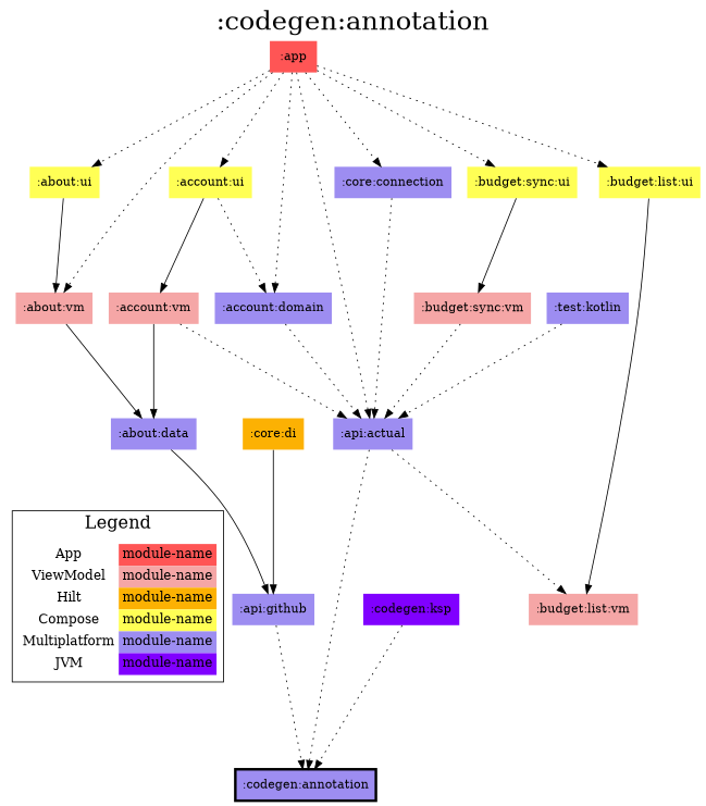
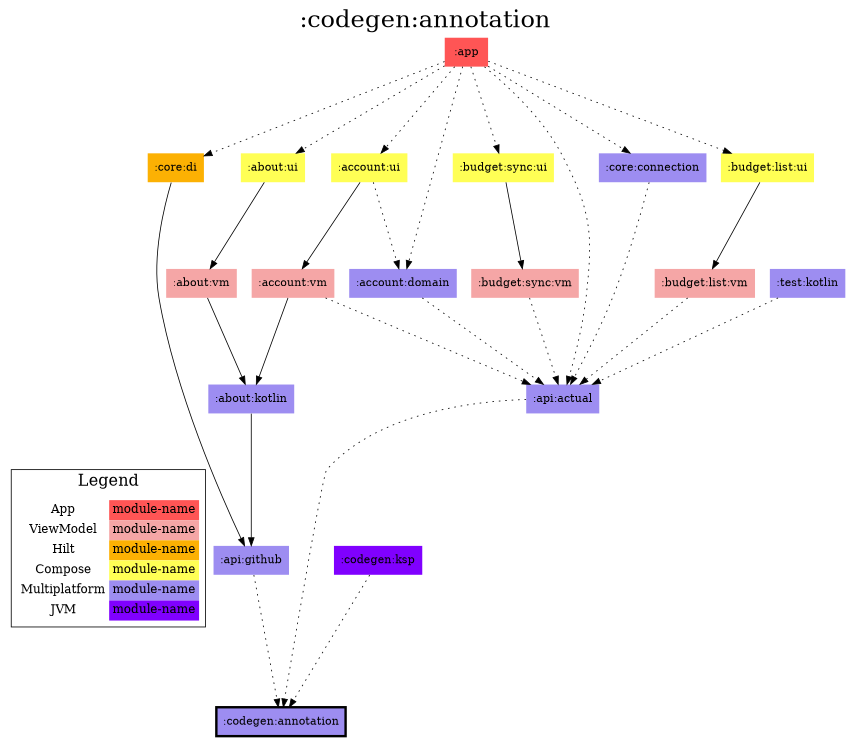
  digraph {
    fontsize=30
    label=":codegen:annotation"
    labelloc=t
    rankdir=TB
    ranksep=1.5
    node [fillcolor="#9D8DF1" shape=none style=filled]
    edge [dir=forward style=dotted]
    ":codegen:annotation" [color=black penwidth=3 shape=box]
    n2 [fillcolor="#FFFFFF" fontsize=15 label=< <TABLE BORDER="0" CELLBORDER="0" CELLSPACING="0" CELLPADDING="4"> <TR><TD>App</TD><TD BGCOLOR="#FF5555">module-name</TD></TR> <TR><TD>ViewModel</TD><TD BGCOLOR="#F5A6A6">module-name</TD></TR> <TR><TD>Hilt</TD><TD BGCOLOR="#FCB103">module-name</TD></TR> <TR><TD>Compose</TD><TD BGCOLOR="#FFFF55">module-name</TD></TR> <TR><TD>Multiplatform</TD><TD BGCOLOR="#9D8DF1">module-name</TD></TR> <TR><TD>JVM</TD><TD BGCOLOR="#8000FF">module-name</TD></TR> </TABLE> > margin=0]
-   ":about:data"
+   ":about:data" [label=":about:kotlin"]
    ":api:github"
    ":about:ui" [fillcolor="#FFFF55"]
    ":about:vm" [fillcolor="#F5A6A6"]
    ":account:domain"
    ":api:actual"
    ":account:ui" [fillcolor="#FFFF55"]
    ":account:vm" [fillcolor="#F5A6A6"]
    ":app" [fillcolor="#FF5555"]
    ":budget:list:ui" [fillcolor="#FFFF55"]
    ":budget:sync:ui" [fillcolor="#FFFF55"]
    ":core:connection"
    ":core:di" [fillcolor="#FCB103"]
    ":budget:list:vm" [fillcolor="#F5A6A6"]
    ":budget:sync:vm" [fillcolor="#F5A6A6"]
    ":codegen:ksp" [fillcolor="#8000FF"]
    ":test:kotlin"
    subgraph sub_1 {
      rank=same
      ":codegen:annotation"
    }
    subgraph cluster_2 {
      fontsize=20
      label=Legend
      n2
    }
    n2 -> ":codegen:annotation" [style=invis]
    ":about:data" -> ":api:github" [style=""]
    ":api:github" -> ":codegen:annotation"
    ":about:ui" -> ":about:vm" [style=""]
    ":about:vm" -> ":about:data" [style=""]
    ":account:domain" -> ":api:actual"
    ":api:actual" -> ":codegen:annotation"
    ":account:ui" -> ":account:domain"
    ":account:ui" -> ":account:vm" [style=""]
    ":account:vm" -> ":about:data" [style=""]
    ":account:vm" -> ":api:actual"
    ":app" -> ":about:ui"
    ":app" -> ":account:domain"
    ":app" -> ":api:actual"
    ":app" -> ":account:ui"
    ":app" -> ":budget:list:ui"
    ":app" -> ":budget:sync:ui"
    ":app" -> ":core:connection"
-   ":app" -> ":about:vm"
+   ":app" -> ":core:di"
    ":budget:list:ui" -> ":budget:list:vm" [style=""]
    ":budget:sync:ui" -> ":budget:sync:vm" [style=""]
    ":core:connection" -> ":api:actual"
    ":core:di" -> ":api:github" [style=""]
-   ":api:actual" -> ":budget:list:vm"
+   ":budget:list:vm" -> ":api:actual"
    ":budget:sync:vm" -> ":api:actual"
    ":codegen:ksp" -> ":codegen:annotation"
    ":test:kotlin" -> ":api:actual"
  }
